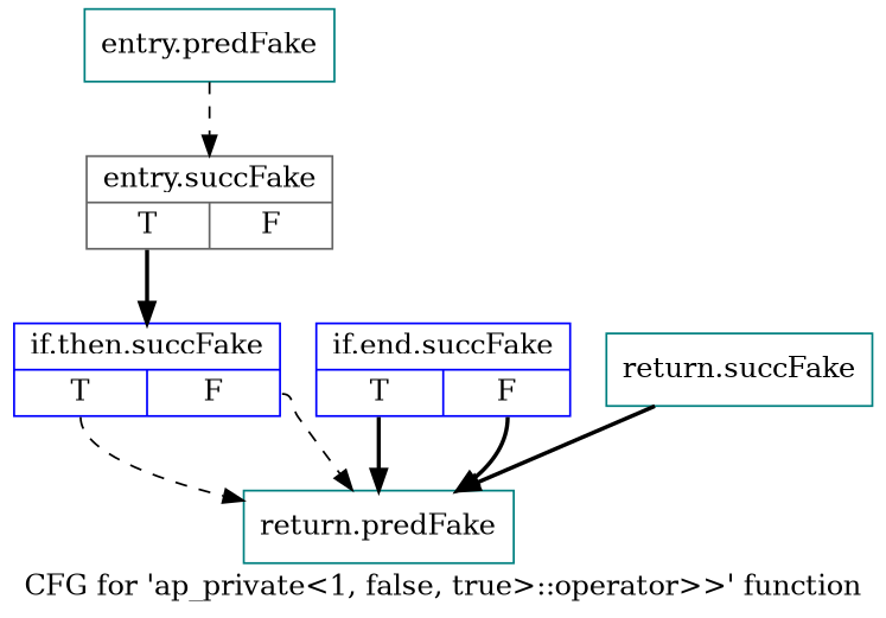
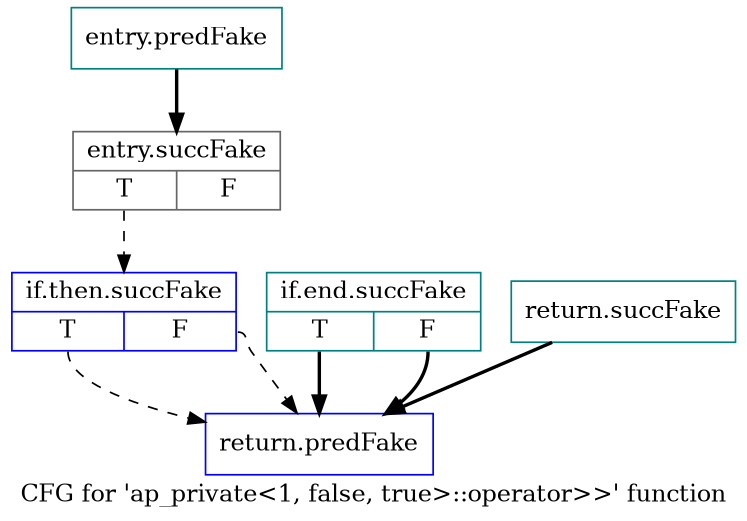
  digraph {
    fontname="DejaVu Serif"
    label="CFG for 'ap_private\<1, false, true\>::operator\>\>' function"
    node [color=teal fontname="DejaVu Serif" shape=record filename="/tools/Xilinx/Vitis_HLS/2022.1/include/etc/ap_private.h" linenumber=2712]
    edge [execusionnum=0 filename="/tools/Xilinx/Vitis_HLS/2022.1/include/etc/ap_private.h" fontname="DejaVu Serif" style=dashed tailport=s0]
    n1 [label="{entry.predFake}" filename="" linenumber=""]
    n2 [color=gray40 label="{entry.succFake|{<s0>T|<s1>F}}"]
    n3 [color=blue label="{if.then.succFake|{<s0>T|<s1>F}}"]
-   n4 [label="{return.predFake}"]
-   n5 [color=blue label="{if.end.succFake|{<s0>T|<s1>F}}"]
+   n4 [color=blue label="{return.predFake}"]
+   n5 [label="{if.end.succFake|{<s0>T|<s1>F}}"]
    n6 [label="{return.succFake}"]
-   n1 -> n2
-   n2 -> n3 [style=bold]
+   n1 -> n2 [style=bold]
+   n2 -> n3
    n3 -> n4
    n3 -> n4 [tailport=s1]
    n5 -> n4 [style=bold]
    n5 -> n4 [style=bold tailport=s1]
    n6 -> n4 [style=bold]
  }
